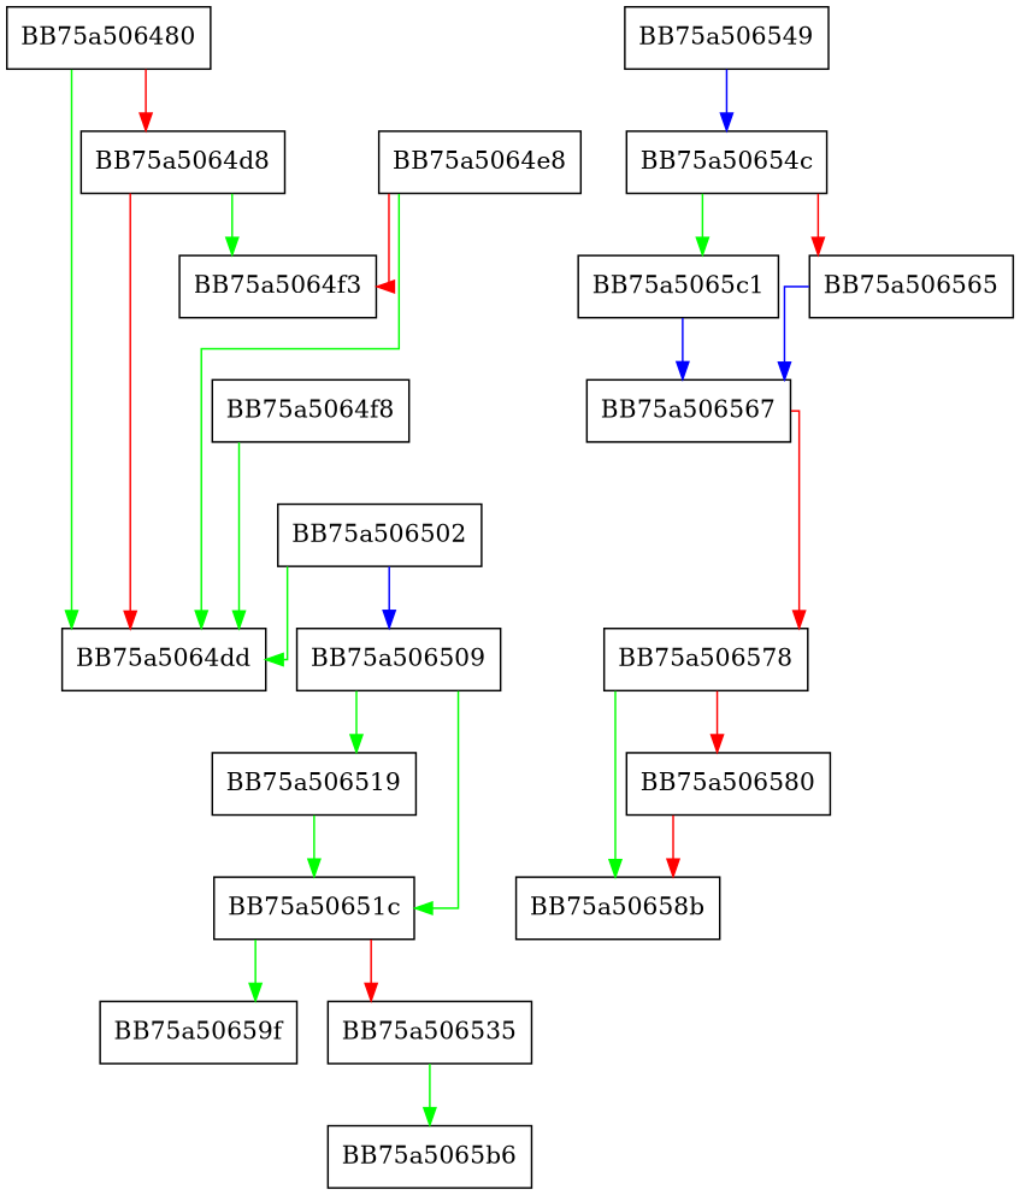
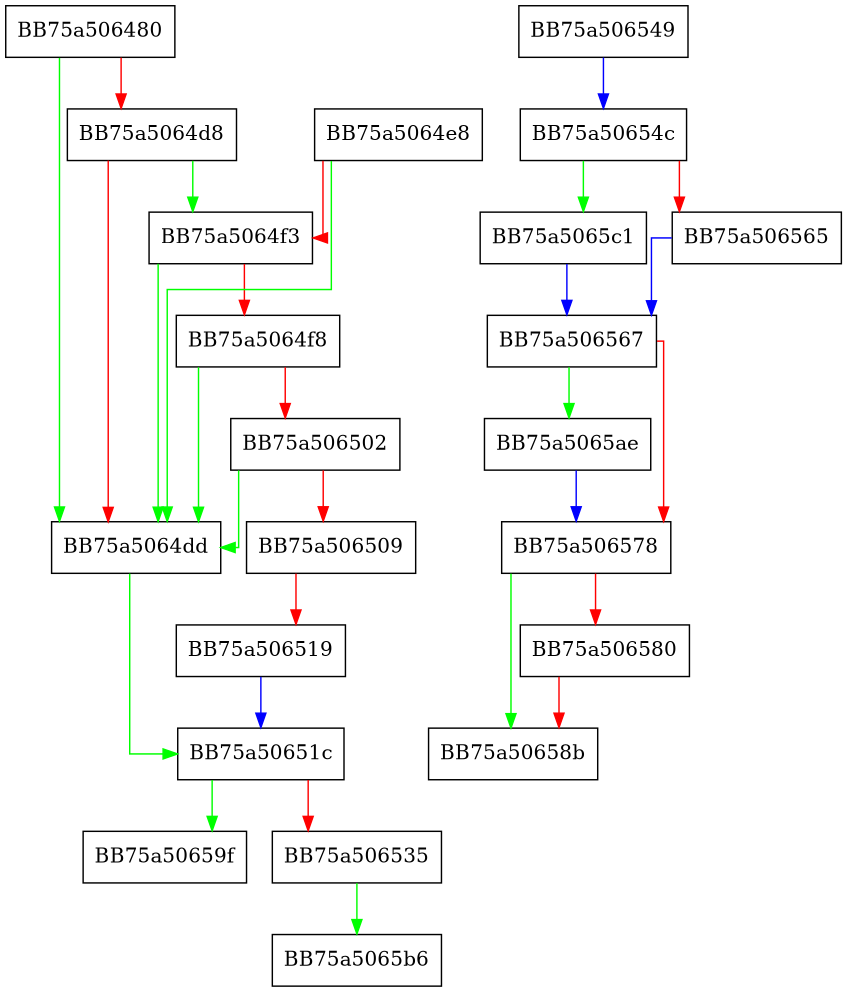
  digraph {
    splines=ortho
    node [shape=box]
    edge [color=green]
    BB75a506480
    BB75a5064dd
    BB75a5064d8
    BB75a5064f3
    BB75a5064e8
    BB75a5064f8
    BB75a506502
    BB75a506509
    BB75a50651c
    BB75a506519
    BB75a50659f
    BB75a506535
    BB75a5065b6
    BB75a50654c
    BB75a5065c1
    BB75a506565
    BB75a506549
    BB75a506567
+   BB75a5065ae
    BB75a506578
    BB75a50658b
    BB75a506580
    BB75a506480 -> BB75a5064dd
    BB75a506480 -> BB75a5064d8 [color=red]
    BB75a5064d8 -> BB75a5064dd [color=red]
    BB75a5064d8 -> BB75a5064f3
+   BB75a5064f3 -> BB75a5064dd
+   BB75a5064f3 -> BB75a5064f8 [color=red]
    BB75a5064e8 -> BB75a5064dd
    BB75a5064e8 -> BB75a5064f3 [color=red]
    BB75a5064f8 -> BB75a5064dd
+   BB75a5064f8 -> BB75a506502 [color=red]
    BB75a506502 -> BB75a5064dd
-   BB75a506502 -> BB75a506509 [color=blue]
-   BB75a506509 -> BB75a50651c
-   BB75a506509 -> BB75a506519
+   BB75a506502 -> BB75a506509 [color=red]
+   BB75a5064dd -> BB75a50651c
+   BB75a506509 -> BB75a506519 [color=red]
    BB75a50651c -> BB75a50659f
    BB75a50651c -> BB75a506535 [color=red]
-   BB75a506519 -> BB75a50651c
+   BB75a506519 -> BB75a50651c [color=blue]
    BB75a506535 -> BB75a5065b6
    BB75a50654c -> BB75a5065c1
    BB75a50654c -> BB75a506565 [color=red]
    BB75a5065c1 -> BB75a506567 [color=blue]
    BB75a506565 -> BB75a506567 [color=blue]
    BB75a506549 -> BB75a50654c [color=blue]
+   BB75a506567 -> BB75a5065ae
    BB75a506567 -> BB75a506578 [color=red]
+   BB75a5065ae -> BB75a506578 [color=blue]
    BB75a506578 -> BB75a50658b
    BB75a506578 -> BB75a506580 [color=red]
    BB75a506580 -> BB75a50658b [color=red]
  }
